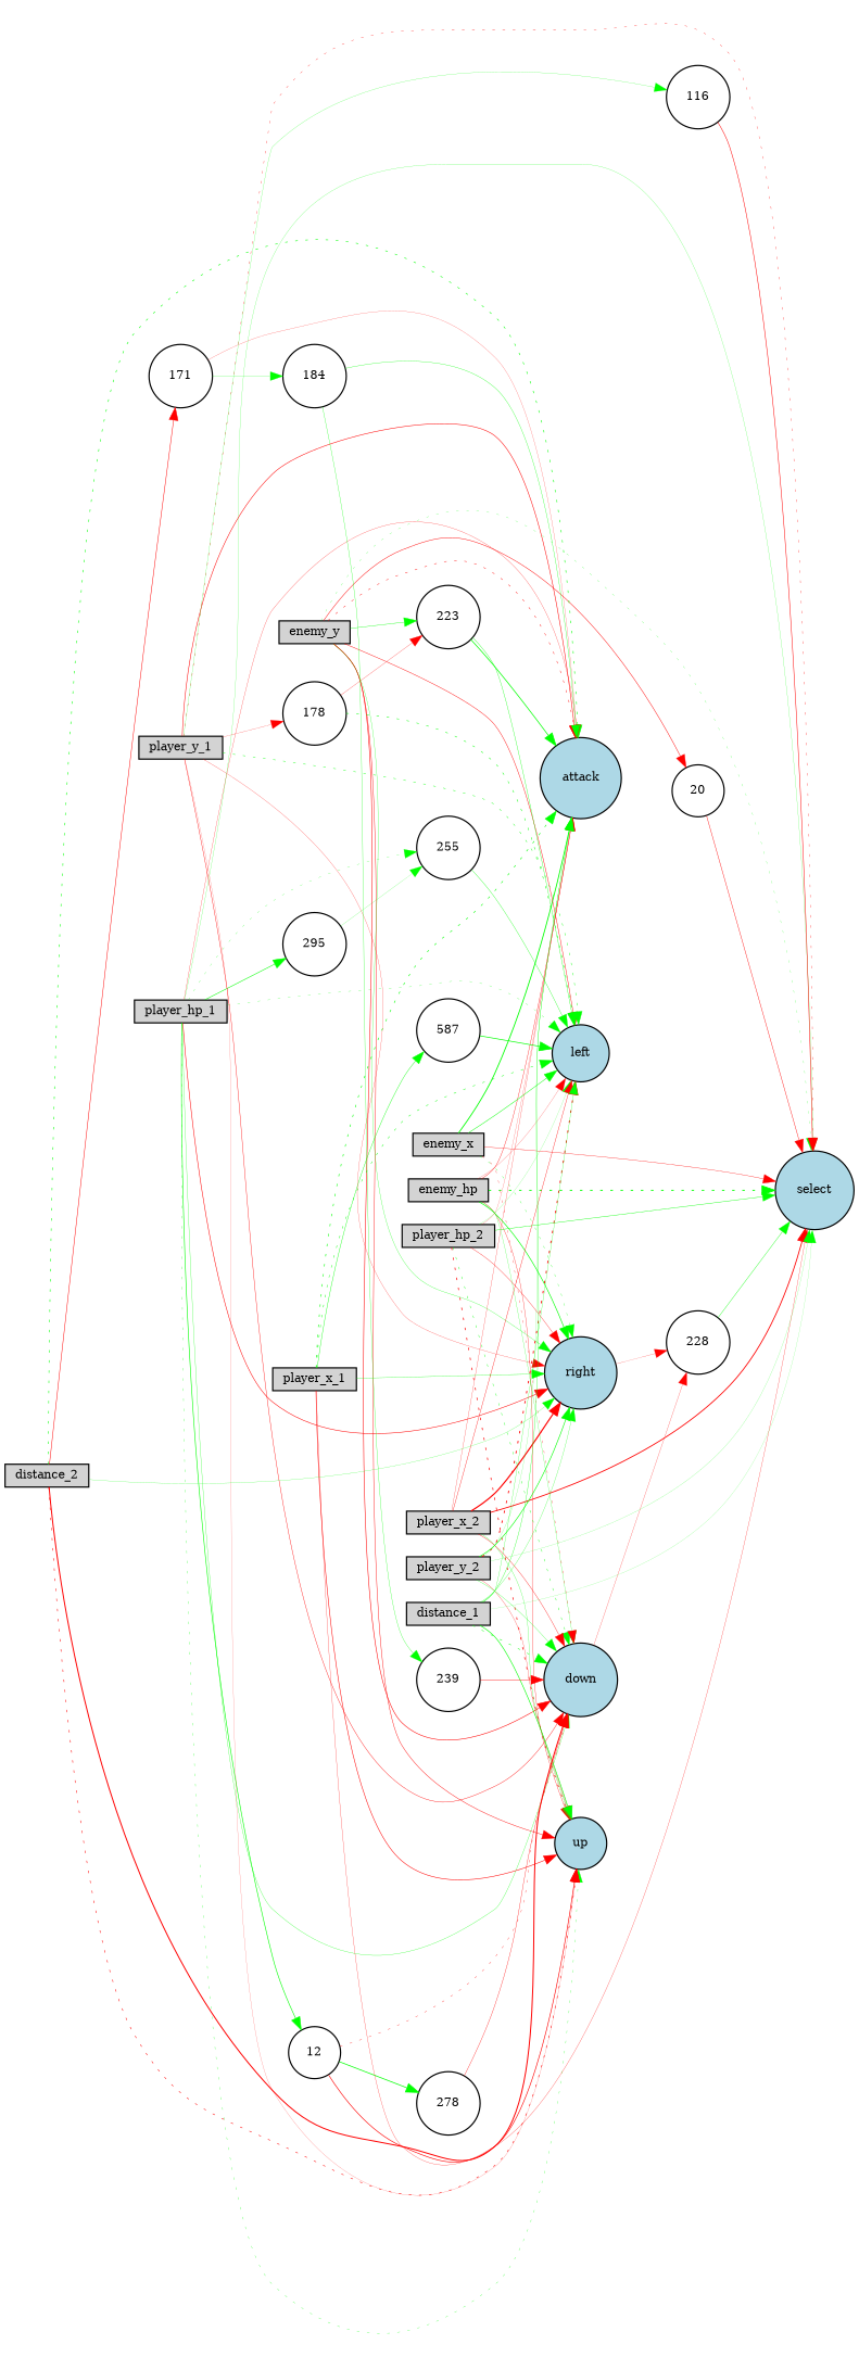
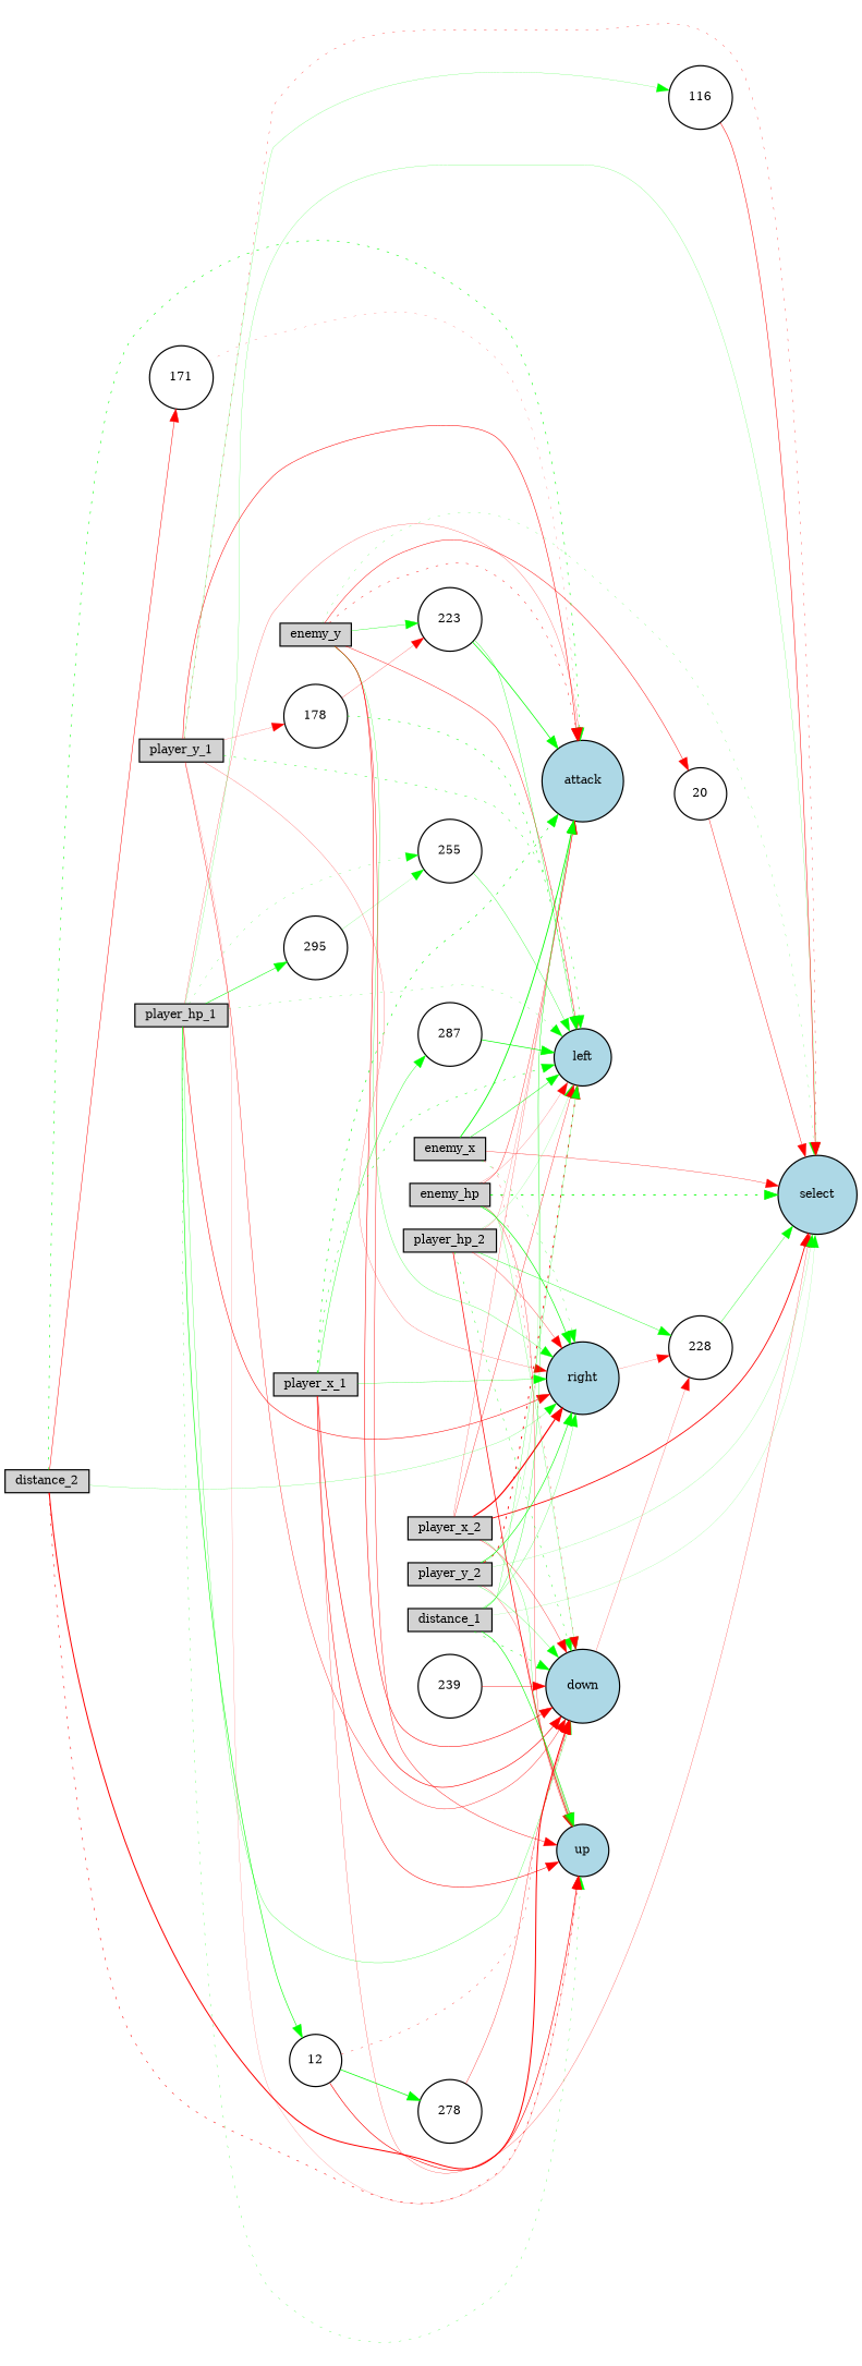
  digraph {
    rankdir=LR
    node [fillcolor=white fontsize=9 shape=circle style=filled]
    edge [color=green style=solid]
    enemy_hp [fillcolor=lightgray height=0.2 shape=box width=0.2]
    attack [fillcolor=lightblue height=0.2 width=0.2]
    up [fillcolor=lightblue height=0.2 width=0.2]
    down [fillcolor=lightblue height=0.2 width=0.2]
    left [fillcolor=lightblue height=0.2 width=0.2]
    right [fillcolor=lightblue height=0.2 width=0.2]
    select [fillcolor=lightblue height=0.2 width=0.2]
    228 [height=0.2 width=0.2]
    player_hp_1 [fillcolor=lightgray height=0.2 shape=box width=0.2]
    295 [height=0.2 width=0.2]
    255 [height=0.2 width=0.2]
    12 [height=0.2 width=0.2]
    278 [height=0.2 width=0.2]
    player_hp_2 [fillcolor=lightgray height=0.2 shape=box width=0.2]
    enemy_x [fillcolor=lightgray height=0.2 shape=box width=0.2]
    enemy_y [fillcolor=lightgray height=0.2 shape=box width=0.2]
    223 [height=0.2 width=0.2]
    20 [height=0.2 width=0.2]
    player_x_1 [fillcolor=lightgray height=0.2 shape=box width=0.2]
-   287 [height=0.2 width=0.2 label=587]
+   287 [height=0.2 width=0.2]
    player_y_1 [fillcolor=lightgray height=0.2 shape=box width=0.2]
    178 [height=0.2 width=0.2]
    116 [height=0.2 width=0.2]
    player_x_2 [fillcolor=lightgray height=0.2 shape=box width=0.2]
    player_y_2 [fillcolor=lightgray height=0.2 shape=box width=0.2]
    distance_1 [fillcolor=lightgray height=0.2 shape=box width=0.2]
    distance_2 [fillcolor=lightgray height=0.2 shape=box width=0.2]
    171 [height=0.2 width=0.2]
-   184 [height=0.2 width=0.2]
    239 [height=0.2 width=0.2]
    enemy_hp -> attack [color=red penwidth=0.2922906273656627]
    enemy_hp -> up [color=red penwidth=0.25213837084890245]
    enemy_hp -> down [penwidth=0.1807029108677225]
    enemy_hp -> left [color=red penwidth=0.1481789092866283]
    enemy_hp -> right [penwidth=0.5283223620259775]
    enemy_hp -> select [penwidth=0.7503444161823505 style=dotted]
    down -> 228 [color=red penwidth=0.18703090937349592]
    right -> 228 [color=red penwidth=0.13522731490442058]
    228 -> select [penwidth=0.30103784050964655]
    player_hp_1 -> attack [color=red penwidth=0.19372835979520822]
    player_hp_1 -> up [penwidth=0.21766806368726338 style=dotted]
    player_hp_1 -> down [penwidth=0.22301792844899593]
    player_hp_1 -> left [penwidth=0.18774152164214725 style=dotted]
    player_hp_1 -> right [color=red penwidth=0.4320781553412829]
    player_hp_1 -> select [penwidth=0.15526774924963516]
    player_hp_1 -> 295 [penwidth=0.43396471913793166]
    player_hp_1 -> 255 [penwidth=0.17353071655977695 style=dotted]
    player_hp_1 -> 12 [penwidth=0.4948043143088152]
    295 -> 255 [penwidth=0.12485796096872531]
    255 -> left [penwidth=0.26784762995751943]
    12 -> up [color=red penwidth=0.5169458070813253]
    12 -> down [color=red penwidth=0.25332180605842236 style=dotted]
    12 -> 278 [penwidth=0.5933618203248783]
    278 -> down [color=red penwidth=0.2714533913350941]
    player_hp_2 -> attack [color=red penwidth=0.1410897830261984]
-   player_hp_2 -> up [color=red penwidth=0.5926839257906307 style=dotted]
+   player_hp_2 -> up [color=red penwidth=0.5926839257906307]
    player_hp_2 -> down [penwidth=0.32378515822840415 style=dotted]
    player_hp_2 -> left [penwidth=0.1182490579589695]
    player_hp_2 -> right [color=red penwidth=0.25894460032005406]
-   player_hp_2 -> select [penwidth=0.3226268783966535]
+   player_hp_2 -> 228 [penwidth=0.3226268783966535]
    enemy_x -> attack [penwidth=0.7090202452474178]
    enemy_x -> down [color=red penwidth=0.2308105939490865 style=dotted]
    enemy_x -> left [penwidth=0.3847939483963275]
    enemy_x -> right [penwidth=0.23854501655506952 style=dotted]
    enemy_x -> select [color=red penwidth=0.26665023905660035]
    enemy_y -> attack [color=red penwidth=0.351126303391321 style=dotted]
    enemy_y -> up [color=red penwidth=0.35265625553687907]
    enemy_y -> down [color=red penwidth=0.4504027770990884]
    enemy_y -> left [color=red penwidth=0.3544046436169481]
    enemy_y -> right [penwidth=0.21813714838712256]
    enemy_y -> select [penwidth=0.16650626775681465 style=dotted]
    enemy_y -> 223 [penwidth=0.2956009211699896]
    enemy_y -> 20 [color=red penwidth=0.3801215771966333]
    223 -> attack [penwidth=0.5961175775269294]
    223 -> left [penwidth=0.2749324208388737]
    20 -> select [color=red penwidth=0.330660488633076]
    player_x_1 -> attack [penwidth=0.4836770331433957 style=dotted]
    player_x_1 -> up [color=red penwidth=0.4352001052372749]
+   player_x_1 -> down [color=red penwidth=0.4961529640043991]
    player_x_1 -> left [penwidth=0.3746029784863617 style=dotted]
    player_x_1 -> right [penwidth=0.23913191988939084]
    player_x_1 -> select [color=red penwidth=0.20484141324949084]
    player_x_1 -> 287 [penwidth=0.31918937347730136]
    287 -> left [penwidth=0.5545125628251103]
    player_y_1 -> attack [color=red penwidth=0.4327626337735586]
    player_y_1 -> up [color=red penwidth=0.12342544299122092]
    player_y_1 -> down [color=red penwidth=0.3168680533288558]
    player_y_1 -> left [penwidth=0.3402081609655242 style=dotted]
    player_y_1 -> right [color=red penwidth=0.17527803885390447]
    player_y_1 -> select [color=red penwidth=0.24708882950533298 style=dotted]
    player_y_1 -> 178 [color=red penwidth=0.15241677277905225]
    player_y_1 -> 116 [penwidth=0.15577824758790437]
    178 -> left [penwidth=0.40916096755114995 style=dotted]
    178 -> 223 [color=red penwidth=0.19505054346915018]
    116 -> select [color=red penwidth=0.41744757251780984]
    player_x_2 -> attack [color=red penwidth=0.18871234313538177]
    player_x_2 -> up [penwidth=0.20147361808067724]
    player_x_2 -> down [color=red penwidth=0.28147888659267295]
    player_x_2 -> left [color=red penwidth=0.29234954564894367]
    player_x_2 -> right [color=red penwidth=0.9681333081080102]
    player_x_2 -> select [color=red penwidth=0.6999368278599953]
    player_y_2 -> attack [penwidth=0.12720040765894508]
    player_y_2 -> up [color=red penwidth=0.20442651106052195]
    player_y_2 -> down [penwidth=0.20571940666828575]
    player_y_2 -> left [color=red penwidth=0.7398331222605232 style=dotted]
    player_y_2 -> right [penwidth=0.49889941785101377]
    player_y_2 -> select [penwidth=0.1199500478771932]
    distance_1 -> attack [penwidth=0.26647835841731465]
    distance_1 -> up [penwidth=0.49748209548607913]
    distance_1 -> down [penwidth=0.3914791060471935 style=dotted]
    distance_1 -> left [penwidth=0.2028576779128607]
    distance_1 -> right [penwidth=0.1982151570479042]
    distance_1 -> select [penwidth=0.10165112999158878]
    distance_2 -> attack [penwidth=0.4604981441807984 style=dotted]
    distance_2 -> up [color=red penwidth=0.43582524338640094 style=dotted]
    distance_2 -> down [color=red penwidth=0.8295793154701122]
    distance_2 -> right [penwidth=0.15951099733845037]
    distance_2 -> 171 [color=red penwidth=0.3953139595151902]
-   171 -> attack [color=red penwidth=0.14780618959662958]
-   171 -> 184 [penwidth=0.1492822427770567]
-   184 -> attack [penwidth=0.24858014029889028]
-   184 -> 239 [penwidth=0.23377211687031804]
+   171 -> attack [color=red penwidth=0.14780618959662958 style=dotted]
    239 -> down [color=red penwidth=0.3540736145129394]
  }
